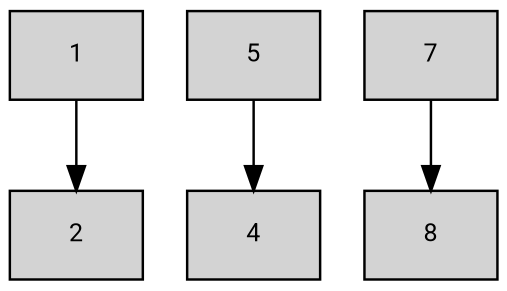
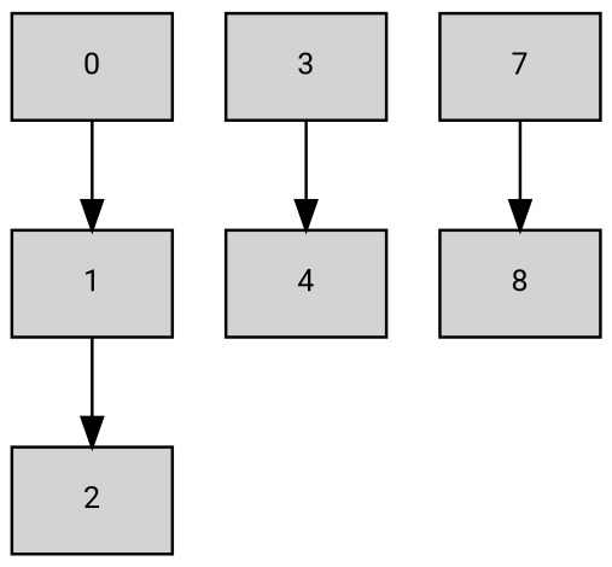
  digraph {
    fontname=Roboto
    node [fontname=Roboto fontsize=10 shape=record style=filled]
    edge [fontname=Roboto]
+   n1 [label=0]
    n2 [label=1]
    n3 [label=2]
-   n4 [label=5]
+   n4 [label=3]
    n5 [label=4]
    n6 [label=7]
    n7 [label=8]
+   n1 -> n2
    n2 -> n3
    n4 -> n5
    n6 -> n7
  }
